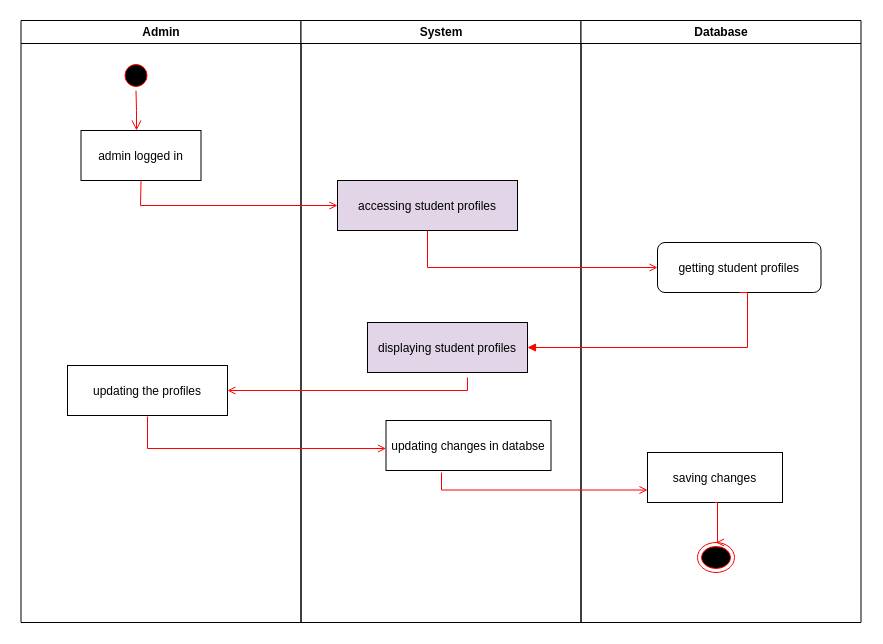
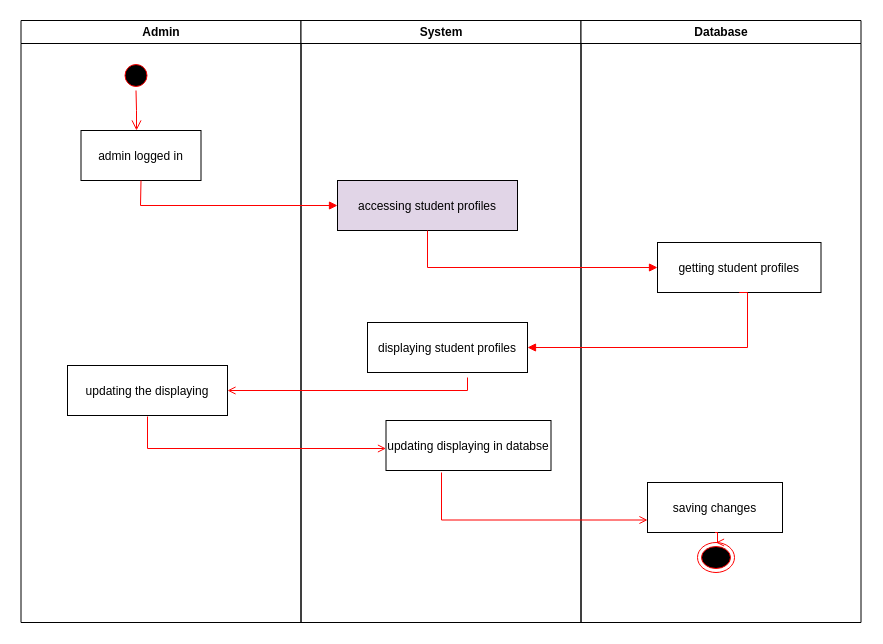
  <mxCell id="0" />
  <mxCell id="1" parent="0" />
  <mxCell id="2" value="Admin" style="swimlane;whiteSpace=wrap" parent="1" vertex="1"><mxGeometry x="20.5" y="20" width="280" height="602" as="geometry" /></mxCell>
  <mxCell id="3" value="" style="ellipse;shape=startState;fillColor=#000000;strokeColor=#ff0000;" parent="2" vertex="1"><mxGeometry x="100" y="40" width="30" height="30" as="geometry" /></mxCell>
  <mxCell id="4" value="" style="edgeStyle=elbowEdgeStyle;elbow=horizontal;verticalAlign=bottom;endArrow=open;endSize=8;strokeColor=#FF0000;endFill=1;rounded=0" parent="2" source="3" target="5" edge="1"><mxGeometry x="100" y="40" as="geometry"><mxPoint x="115" y="110" as="targetPoint" /></mxGeometry></mxCell>
  <mxCell id="5" value="admin logged in" style="" parent="2" vertex="1"><mxGeometry x="60" y="110" width="120" height="50" as="geometry" /></mxCell>
- <mxCell id="6" value="updating the profiles" style="" vertex="1" parent="2"><mxGeometry x="46.5" y="345" width="160" height="50" as="geometry" /></mxCell>
+ <mxCell id="6" value="updating the displaying" style="" vertex="1" parent="2"><mxGeometry x="46.5" y="345" width="160" height="50" as="geometry" /></mxCell>
  <mxCell id="7" value="" style="ellipse;shape=endState;fillColor=#000000;strokeColor=#ff0000" parent="2" vertex="1"><mxGeometry x="676.5" y="522" width="37" height="30" as="geometry" /></mxCell>
  <mxCell id="8" value="System" style="swimlane;whiteSpace=wrap;startSize=23;" parent="1" vertex="1"><mxGeometry x="300.5" y="20" width="280" height="602" as="geometry" /></mxCell>
- <mxCell id="9" value="updating changes in databse" style="" vertex="1" parent="8"><mxGeometry x="85" y="400" width="165" height="50" as="geometry" /></mxCell>
- <mxCell id="10" value="displaying student profiles" style="fillColor=#e1d5e7;" parent="8" vertex="1"><mxGeometry x="66.5" y="302" width="160" height="50" as="geometry" /></mxCell>
+ <mxCell id="9" value="updating displaying in databse" style="" vertex="1" parent="8"><mxGeometry x="85" y="400" width="165" height="50" as="geometry" /></mxCell>
+ <mxCell id="10" value="displaying student profiles" style="" parent="8" vertex="1"><mxGeometry x="66.5" y="302" width="160" height="50" as="geometry" /></mxCell>
  <mxCell id="11" value="accessing student profiles" style="fillColor=#e1d5e7;" parent="8" vertex="1"><mxGeometry x="36.5" y="160" width="180" height="50" as="geometry" /></mxCell>
  <mxCell id="12" value="Database" style="swimlane;whiteSpace=wrap;startSize=23;" parent="1" vertex="1"><mxGeometry x="580.5" y="20" width="280" height="602" as="geometry" /></mxCell>
- <mxCell id="13" value="getting student profiles" style="rounded=1;" parent="12" vertex="1"><mxGeometry x="76.5" y="222" width="163.5" height="50" as="geometry" /></mxCell>
- <mxCell id="14" value="saving changes" style="" vertex="1" parent="12"><mxGeometry x="66.5" y="432" width="135" height="50" as="geometry" /></mxCell>
+ <mxCell id="13" value="getting student profiles" style="" parent="12" vertex="1"><mxGeometry x="76.5" y="222" width="163.5" height="50" as="geometry" /></mxCell>
+ <mxCell id="14" value="saving changes" style="" vertex="1" parent="12"><mxGeometry x="66.5" y="462" width="135" height="50" as="geometry" /></mxCell>
  <mxCell id="15" value="" style="edgeStyle=elbowEdgeStyle;elbow=horizontal;entryX=1;entryY=0.5;strokeColor=#FF0000;endArrow=block;endFill=1;rounded=0;entryDx=0;entryDy=0;exitX=0.5;exitY=1;exitDx=0;exitDy=0;" parent="1" source="13" target="10" edge="1"><mxGeometry width="100" height="100" relative="1" as="geometry"><mxPoint x="360.5" y="500" as="sourcePoint" /><mxPoint x="460.5" y="400" as="targetPoint" /><Array as="points"><mxPoint x="747" y="362" /></Array></mxGeometry></mxCell>
  <mxCell id="16" value="" style="edgeStyle=elbowEdgeStyle;elbow=horizontal;entryX=0;entryY=0.75;strokeColor=#FF0000;endArrow=open;endFill=1;rounded=0;entryDx=0;entryDy=0;" edge="1" parent="1" target="14"><mxGeometry width="100" height="100" relative="1" as="geometry"><mxPoint x="441" y="472" as="sourcePoint" /><mxPoint x="461.5" y="482" as="targetPoint" /><Array as="points"><mxPoint x="441" y="522" /></Array></mxGeometry></mxCell>
- <mxCell id="17" value="" style="endArrow=open;strokeColor=#FF0000;endFill=1;rounded=0;entryX=0;entryY=0.5;entryDx=0;entryDy=0;exitX=0.5;exitY=1;exitDx=0;exitDy=0;" parent="1" source="5" target="11" edge="1"><mxGeometry relative="1" as="geometry"><mxPoint x="417" y="180" as="targetPoint" /><Array as="points"><mxPoint x="140" y="205" /></Array></mxGeometry></mxCell>
- <mxCell id="18" value="" style="edgeStyle=elbowEdgeStyle;elbow=horizontal;entryX=0;entryY=0.5;strokeColor=#FF0000;endArrow=open;endFill=1;rounded=0;entryDx=0;entryDy=0;exitX=0.5;exitY=1;exitDx=0;exitDy=0;" edge="1" parent="1" source="11" target="13"><mxGeometry width="100" height="100" relative="1" as="geometry"><mxPoint x="513.52" y="328.25" as="sourcePoint" /><mxPoint x="624" y="172" as="targetPoint" /><Array as="points"><mxPoint x="427" y="267" /><mxPoint x="364" y="247" /></Array></mxGeometry></mxCell>
+ <mxCell id="17" value="" style="endArrow=block;strokeColor=#FF0000;endFill=1;rounded=0;entryX=0;entryY=0.5;entryDx=0;entryDy=0;exitX=0.5;exitY=1;exitDx=0;exitDy=0;" parent="1" source="5" target="11" edge="1"><mxGeometry relative="1" as="geometry"><mxPoint x="417" y="180" as="targetPoint" /><Array as="points"><mxPoint x="140" y="205" /></Array></mxGeometry></mxCell>
+ <mxCell id="18" value="" style="edgeStyle=elbowEdgeStyle;elbow=horizontal;entryX=0;entryY=0.5;strokeColor=#FF0000;endArrow=block;endFill=1;rounded=0;entryDx=0;entryDy=0;exitX=0.5;exitY=1;exitDx=0;exitDy=0;" edge="1" parent="1" source="11" target="13"><mxGeometry width="100" height="100" relative="1" as="geometry"><mxPoint x="513.52" y="328.25" as="sourcePoint" /><mxPoint x="624" y="172" as="targetPoint" /><Array as="points"><mxPoint x="427" y="267" /><mxPoint x="364" y="247" /></Array></mxGeometry></mxCell>
  <mxCell id="19" value="" style="edgeStyle=elbowEdgeStyle;elbow=horizontal;entryX=1;entryY=0.5;strokeColor=#FF0000;endArrow=open;endFill=1;rounded=0;entryDx=0;entryDy=0;" edge="1" parent="1" target="6"><mxGeometry width="100" height="100" relative="1" as="geometry"><mxPoint x="467" y="377" as="sourcePoint" /><mxPoint x="537" y="357" as="targetPoint" /><Array as="points"><mxPoint x="467" y="402" /></Array></mxGeometry></mxCell>
  <mxCell id="20" value="" style="edgeStyle=elbowEdgeStyle;elbow=horizontal;entryX=0;entryY=0.5;strokeColor=#FF0000;endArrow=open;endFill=1;rounded=0;entryDx=0;entryDy=0;exitX=0.5;exitY=1;exitDx=0;exitDy=0;" edge="1" parent="1"><mxGeometry width="100" height="100" relative="1" as="geometry"><mxPoint x="147" y="416" as="sourcePoint" /><mxPoint x="385.5" y="448" as="targetPoint" /><Array as="points"><mxPoint x="147" y="462" /></Array></mxGeometry></mxCell>
  <mxCell id="21" value="" style="edgeStyle=elbowEdgeStyle;elbow=horizontal;entryX=0.5;entryY=0;strokeColor=#FF0000;endArrow=open;endFill=1;rounded=0;entryDx=0;entryDy=0;exitX=0.5;exitY=1;exitDx=0;exitDy=0;" edge="1" parent="1" source="14" target="7"><mxGeometry width="100" height="100" relative="1" as="geometry"><mxPoint x="451" y="482" as="sourcePoint" /><mxPoint x="657" y="500" as="targetPoint" /><Array as="points"><mxPoint x="717" y="522" /></Array></mxGeometry></mxCell>
